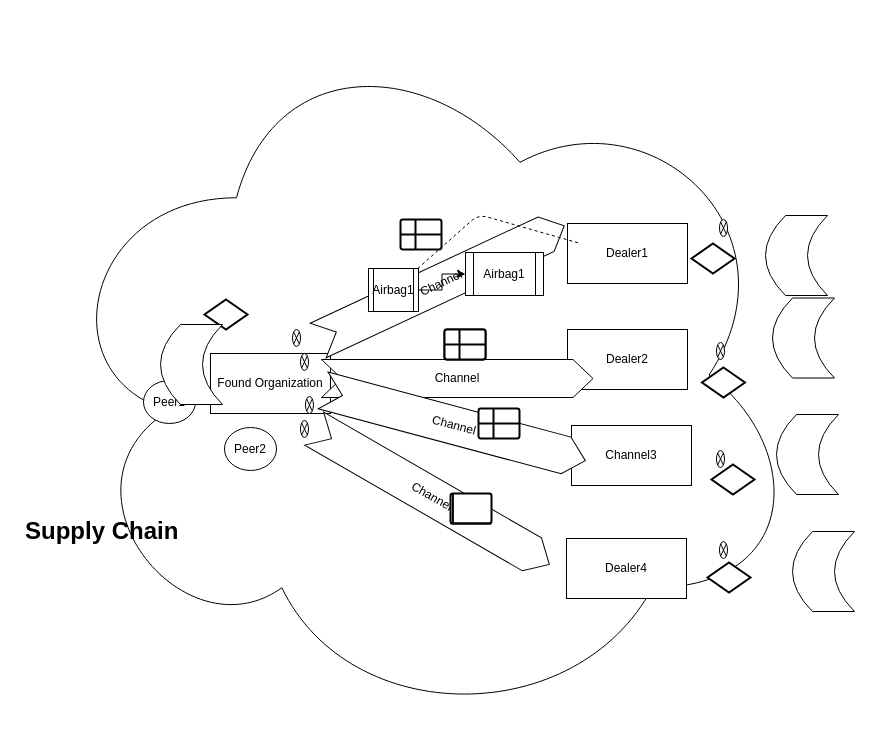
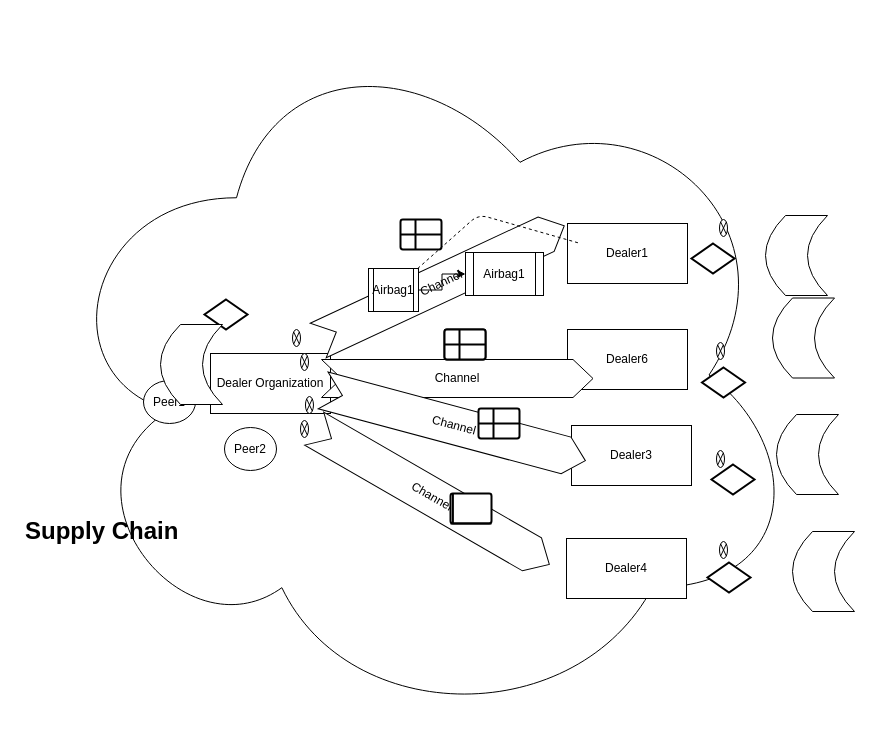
  <mxCell id="0" />
  <mxCell id="1" parent="0" />
  <mxCell id="2" value="" style="ellipse;shape=cloud;whiteSpace=wrap;html=1;" vertex="1" parent="1"><mxGeometry x="47" y="20" width="756" height="709" as="geometry" /></mxCell>
- <mxCell id="3" value="Found Organization " style="rounded=0;whiteSpace=wrap;html=1;" vertex="1" parent="1"><mxGeometry x="210" y="353" width="120" height="60" as="geometry" /></mxCell>
+ <mxCell id="3" value="Dealer Organization " style="rounded=0;whiteSpace=wrap;html=1;" vertex="1" parent="1"><mxGeometry x="210" y="353" width="120" height="60" as="geometry" /></mxCell>
  <mxCell id="4" value="Dealer1" style="rounded=0;whiteSpace=wrap;html=1;" vertex="1" parent="1"><mxGeometry x="567" y="223" width="120" height="60" as="geometry" /></mxCell>
- <mxCell id="5" value="Dealer2" style="rounded=0;whiteSpace=wrap;html=1;" vertex="1" parent="1"><mxGeometry x="567" y="329" width="120" height="60" as="geometry" /></mxCell>
- <mxCell id="6" value="Channel3" style="rounded=0;whiteSpace=wrap;html=1;" vertex="1" parent="1"><mxGeometry x="571" y="425" width="120" height="60" as="geometry" /></mxCell>
+ <mxCell id="5" value="Dealer6" style="rounded=0;whiteSpace=wrap;html=1;" vertex="1" parent="1"><mxGeometry x="567" y="329" width="120" height="60" as="geometry" /></mxCell>
+ <mxCell id="6" value="Dealer3" style="rounded=0;whiteSpace=wrap;html=1;" vertex="1" parent="1"><mxGeometry x="571" y="425" width="120" height="60" as="geometry" /></mxCell>
  <mxCell id="7" value="Dealer4" style="rounded=0;whiteSpace=wrap;html=1;" vertex="1" parent="1"><mxGeometry x="566" y="538" width="120" height="60" as="geometry" /></mxCell>
  <mxCell id="8" value="Peer1" style="ellipse;whiteSpace=wrap;html=1;" vertex="1" parent="1"><mxGeometry x="143" y="380" width="52" height="43" as="geometry" /></mxCell>
  <mxCell id="9" value="Peer2" style="ellipse;whiteSpace=wrap;html=1;" vertex="1" parent="1"><mxGeometry x="224" y="427" width="52" height="43" as="geometry" /></mxCell>
  <mxCell id="10" value="Channel" style="shape=step;perimeter=stepPerimeter;whiteSpace=wrap;html=1;fixedSize=1;rotation=-25;" vertex="1" parent="1"><mxGeometry x="304.97" y="263.6" width="271.5" height="38" as="geometry" /></mxCell>
  <mxCell id="11" value="Channel" style="shape=step;perimeter=stepPerimeter;whiteSpace=wrap;html=1;fixedSize=1;rotation=0;" vertex="1" parent="1"><mxGeometry x="321" y="359" width="271.5" height="38" as="geometry" /></mxCell>
  <mxCell id="12" value="Channel" style="shape=step;perimeter=stepPerimeter;whiteSpace=wrap;html=1;fixedSize=1;rotation=15;" vertex="1" parent="1"><mxGeometry x="318" y="406" width="271.5" height="38" as="geometry" /></mxCell>
  <mxCell id="13" value="Channel" style="shape=step;perimeter=stepPerimeter;whiteSpace=wrap;html=1;fixedSize=1;rotation=30;" vertex="1" parent="1"><mxGeometry x="295.5" y="477" width="271.5" height="38" as="geometry" /></mxCell>
  <mxCell id="14" value="" style="verticalLabelPosition=bottom;verticalAlign=top;html=1;shape=mxgraph.flowchart.or;" vertex="1" parent="1"><mxGeometry x="719" y="219" width="8" height="17" as="geometry" /></mxCell>
  <mxCell id="15" value="" style="verticalLabelPosition=bottom;verticalAlign=top;html=1;shape=mxgraph.flowchart.or;" vertex="1" parent="1"><mxGeometry x="716" y="342" width="8" height="17" as="geometry" /></mxCell>
  <mxCell id="16" value="" style="verticalLabelPosition=bottom;verticalAlign=top;html=1;shape=mxgraph.flowchart.or;" vertex="1" parent="1"><mxGeometry x="719" y="541" width="8" height="17" as="geometry" /></mxCell>
  <mxCell id="17" value="" style="verticalLabelPosition=bottom;verticalAlign=top;html=1;shape=mxgraph.flowchart.or;" vertex="1" parent="1"><mxGeometry x="716" y="450" width="8" height="17" as="geometry" /></mxCell>
  <mxCell id="18" value="" style="verticalLabelPosition=bottom;verticalAlign=top;html=1;shape=mxgraph.flowchart.or;" vertex="1" parent="1"><mxGeometry x="292" y="329" width="8" height="17" as="geometry" /></mxCell>
  <mxCell id="19" value="" style="verticalLabelPosition=bottom;verticalAlign=top;html=1;shape=mxgraph.flowchart.or;" vertex="1" parent="1"><mxGeometry x="300" y="353" width="8" height="17" as="geometry" /></mxCell>
  <mxCell id="20" value="" style="verticalLabelPosition=bottom;verticalAlign=top;html=1;shape=mxgraph.flowchart.or;" vertex="1" parent="1"><mxGeometry x="304.97" y="396" width="8" height="17" as="geometry" /></mxCell>
  <mxCell id="21" value="" style="verticalLabelPosition=bottom;verticalAlign=top;html=1;shape=mxgraph.flowchart.or;" vertex="1" parent="1"><mxGeometry x="300" y="420" width="8" height="17" as="geometry" /></mxCell>
  <mxCell id="22" value="" style="strokeWidth=2;html=1;shape=mxgraph.flowchart.decision;whiteSpace=wrap;" vertex="1" parent="1"><mxGeometry x="204" y="299" width="43" height="30" as="geometry" /></mxCell>
  <mxCell id="23" value="" style="strokeWidth=2;html=1;shape=mxgraph.flowchart.decision;whiteSpace=wrap;" vertex="1" parent="1"><mxGeometry x="691" y="243" width="43" height="30" as="geometry" /></mxCell>
  <mxCell id="24" value="" style="strokeWidth=2;html=1;shape=mxgraph.flowchart.decision;whiteSpace=wrap;" vertex="1" parent="1"><mxGeometry x="701.5" y="367" width="43" height="30" as="geometry" /></mxCell>
  <mxCell id="25" value="" style="strokeWidth=2;html=1;shape=mxgraph.flowchart.decision;whiteSpace=wrap;" vertex="1" parent="1"><mxGeometry x="711" y="464" width="43" height="30" as="geometry" /></mxCell>
  <mxCell id="26" value="" style="strokeWidth=2;html=1;shape=mxgraph.flowchart.decision;whiteSpace=wrap;" vertex="1" parent="1"><mxGeometry x="707" y="562" width="43" height="30" as="geometry" /></mxCell>
  <mxCell id="27" value="" style="shape=internalStorage;whiteSpace=wrap;html=1;dx=15;dy=15;rounded=1;arcSize=8;strokeWidth=2;" vertex="1" parent="1"><mxGeometry x="400" y="219" width="41" height="30" as="geometry" /></mxCell>
  <mxCell id="28" value="" style="shape=internalStorage;whiteSpace=wrap;html=1;dx=15;dy=15;rounded=1;arcSize=8;strokeWidth=2;" vertex="1" parent="1"><mxGeometry x="444" y="329" width="41" height="30" as="geometry" /></mxCell>
  <mxCell id="29" value="" style="shape=internalStorage;whiteSpace=wrap;html=1;dx=15;dy=15;rounded=1;arcSize=8;strokeWidth=2;" vertex="1" parent="1"><mxGeometry x="444" y="329" width="41" height="30" as="geometry" /></mxCell>
  <mxCell id="30" value="" style="shape=internalStorage;whiteSpace=wrap;html=1;dx=15;dy=15;rounded=1;arcSize=8;strokeWidth=2;" vertex="1" parent="1"><mxGeometry x="478" y="408" width="41" height="30" as="geometry" /></mxCell>
  <mxCell id="31" value="" style="shape=internalStorage;whiteSpace=wrap;html=1;dx=0;dy=30;rounded=1;arcSize=8;strokeWidth=2;" vertex="1" parent="1"><mxGeometry x="450" y="493" width="41" height="30" as="geometry" /></mxCell>
  <mxCell id="32" value="&lt;h1&gt;Supply Chain &lt;br&gt;&lt;/h1&gt;&lt;p&gt;&lt;br&gt;&lt;/p&gt;" style="text;html=1;strokeColor=none;fillColor=none;spacing=5;spacingTop=-20;whiteSpace=wrap;overflow=hidden;rounded=0;" vertex="1" parent="1"><mxGeometry x="20" y="511" width="190" height="120" as="geometry" /></mxCell>
  <mxCell id="33" value="" style="shape=dataStorage;whiteSpace=wrap;html=1;fixedSize=1;" vertex="1" parent="1"><mxGeometry x="765" y="215" width="62" height="80" as="geometry" /></mxCell>
  <mxCell id="34" value="" style="shape=dataStorage;whiteSpace=wrap;html=1;fixedSize=1;" vertex="1" parent="1"><mxGeometry x="772" y="297.5" width="62" height="80" as="geometry" /></mxCell>
  <mxCell id="35" value="" style="shape=dataStorage;whiteSpace=wrap;html=1;fixedSize=1;" vertex="1" parent="1"><mxGeometry x="776" y="414" width="62" height="80" as="geometry" /></mxCell>
  <mxCell id="36" value="" style="shape=dataStorage;whiteSpace=wrap;html=1;fixedSize=1;" vertex="1" parent="1"><mxGeometry x="792" y="531" width="62" height="80" as="geometry" /></mxCell>
  <mxCell id="37" value="" style="shape=dataStorage;whiteSpace=wrap;html=1;fixedSize=1;" vertex="1" parent="1"><mxGeometry x="160" y="324" width="62" height="80" as="geometry" /></mxCell>
  <mxCell id="38" style="edgeStyle=orthogonalEdgeStyle;rounded=0;orthogonalLoop=1;jettySize=auto;html=1;" edge="1" parent="1" source="39" target="41"><mxGeometry relative="1" as="geometry" /></mxCell>
  <mxCell id="39" value="Airbag1" style="shape=process;whiteSpace=wrap;html=1;backgroundOutline=1;" vertex="1" parent="1"><mxGeometry x="368" y="268" width="50" height="43" as="geometry" /></mxCell>
  <mxCell id="40" value="" style="endArrow=none;dashed=1;html=1;" edge="1" parent="1" source="39"><mxGeometry width="50" height="50" relative="1" as="geometry"><mxPoint x="530" y="293" as="sourcePoint" /><mxPoint x="580" y="243" as="targetPoint" /><Array as="points"><mxPoint x="478" y="214" /></Array></mxGeometry></mxCell>
  <mxCell id="41" value="Airbag1" style="shape=process;whiteSpace=wrap;html=1;backgroundOutline=1;" vertex="1" parent="1"><mxGeometry x="465" y="252" width="78" height="43" as="geometry" /></mxCell>
